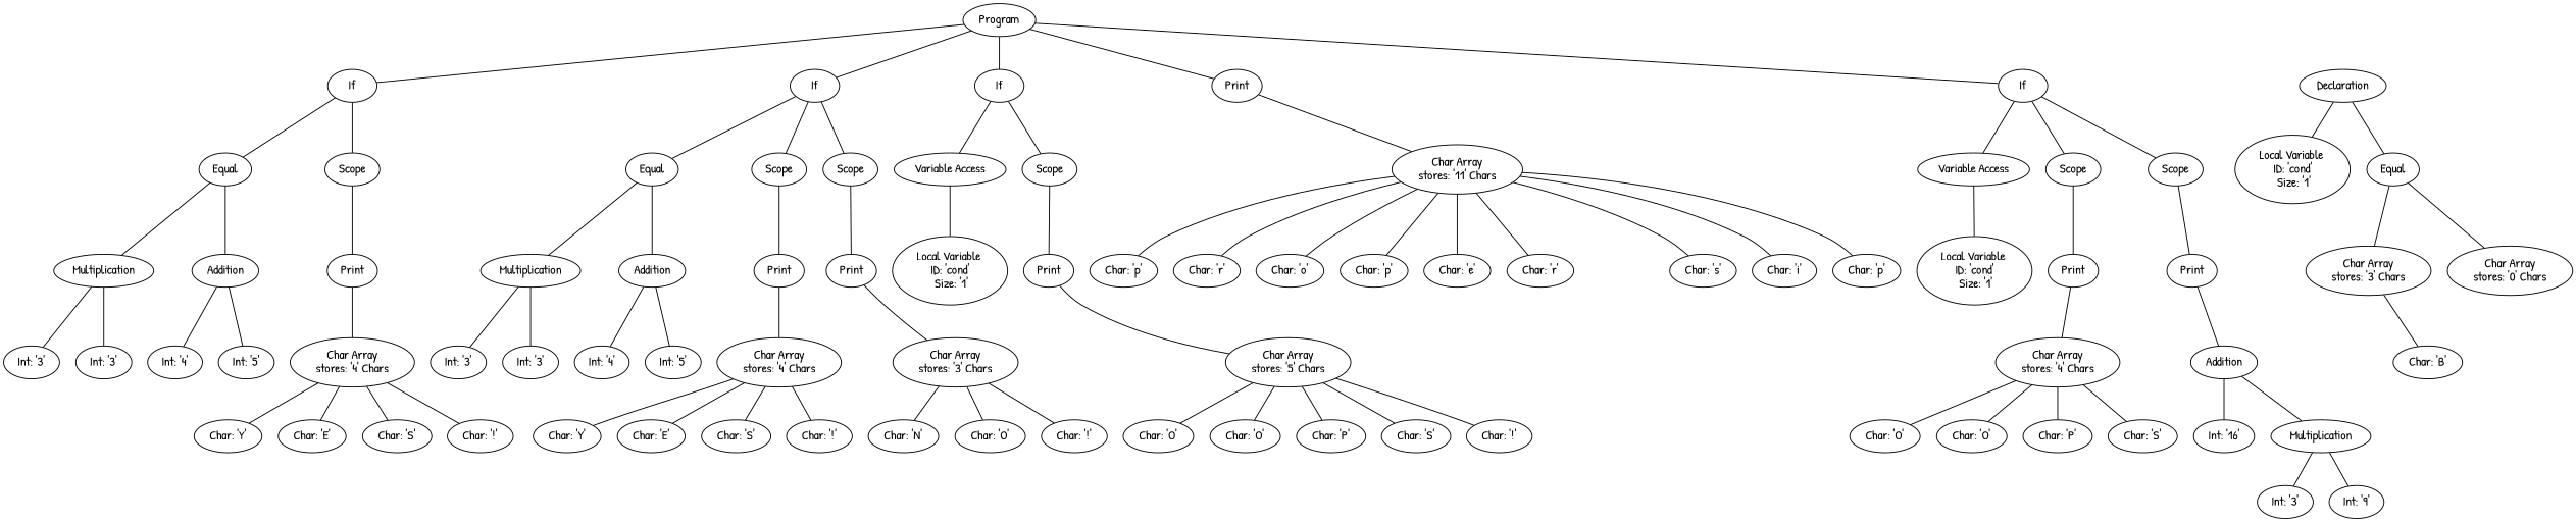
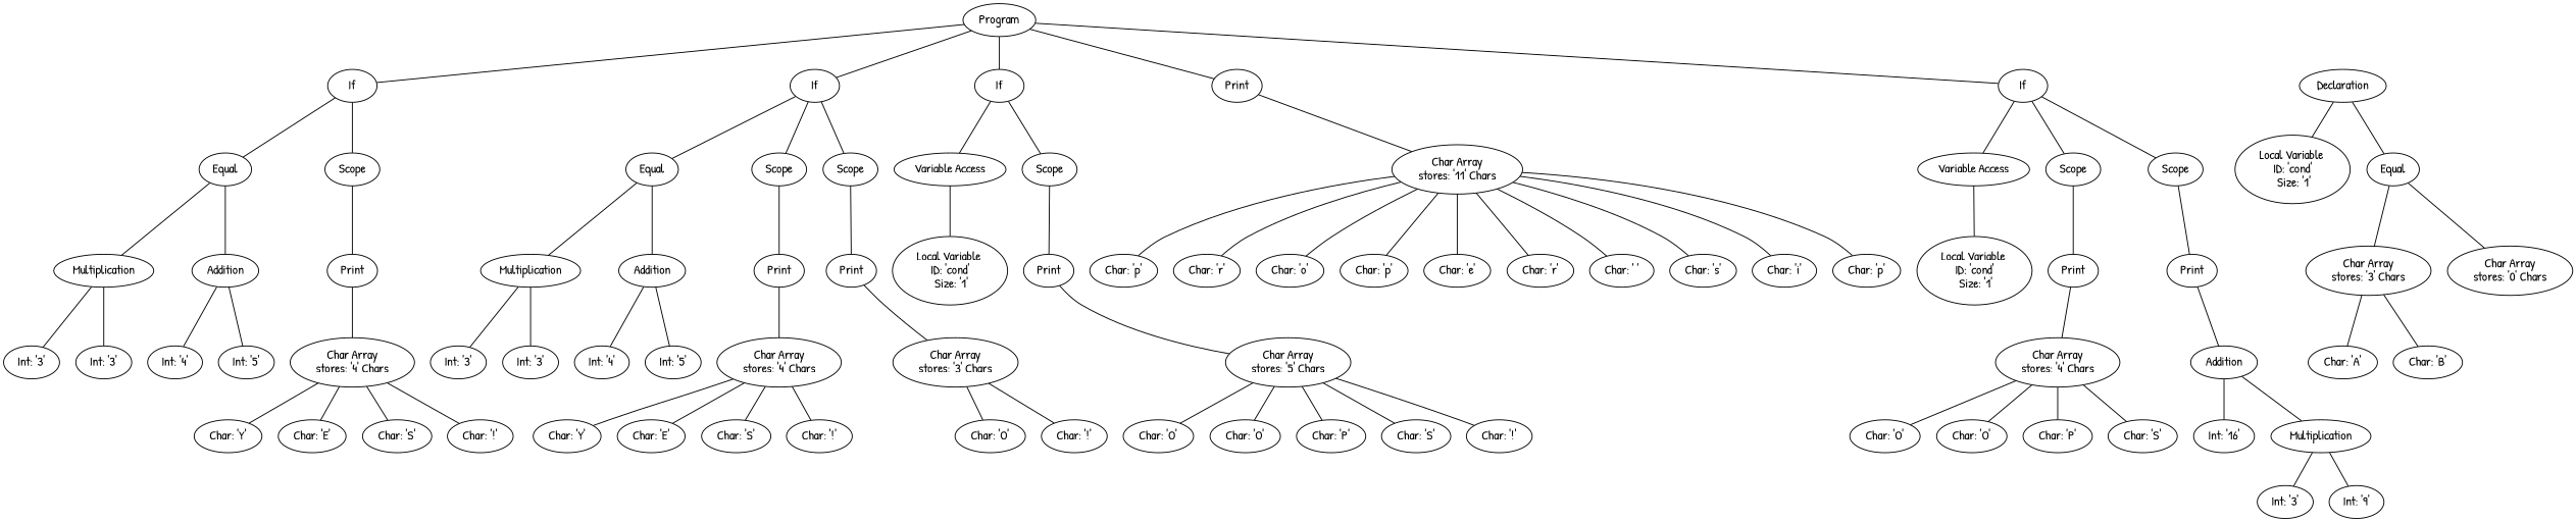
  graph {
    fontname="Patrick Hand"
    node [fontname="Patrick Hand"]
    edge [fontname="Patrick Hand"]
    n1 [label=<Program>]
    n2 [label=<If>]
    n3 [label=<If>]
    n4 [label=<Declaration>]
    n5 [label=<If>]
    n6 [label=<Print>]
    n7 [label=<If>]
    n8 [label=<Equal>]
    n9 [label=<Scope>]
    n10 [label=<Equal>]
    n11 [label=<Scope>]
    n12 [label=<Scope>]
    n13 [label=<Local Variable <br/>ID: 'cond'<br/> Size: '1'>]
    n14 [label=<Equal>]
    n15 [label=<Variable Access>]
    n16 [label=<Scope>]
    n17 [label=<Char Array<br/>stores: '11' Chars>]
    n18 [label=<Variable Access>]
    n19 [label=<Scope>]
    n20 [label=<Scope>]
    n21 [label=<Multiplication>]
    n22 [label=<Addition>]
    n23 [label=<Print>]
    n24 [label=<Multiplication>]
    n25 [label=<Addition>]
    n26 [label=<Print>]
    n27 [label=<Print>]
    n28 [label=<Char Array<br/>stores: '3' Chars>]
    n29 [label=<Char Array<br/>stores: '0' Chars>]
    n30 [label=<Local Variable <br/>ID: 'cond'<br/> Size: '1'>]
    n31 [label=<Print>]
    n32 [label=<Char: 'p'>]
    n33 [label=<Char: 'r'>]
    n34 [label=<Char: 'o'>]
    n35 [label=<Char: 'p'>]
    n36 [label=<Char: 'e'>]
    n37 [label=<Char: 'r'>]
+   n38 [label=<Char: ' '>]
    n39 [label=<Char: 's'>]
    n40 [label=<Char: 'i'>]
    n41 [label=<Char: 'p'>]
    n42 [label=<Local Variable <br/>ID: 'cond'<br/> Size: '1'>]
    n43 [label=<Print>]
    n44 [label=<Print>]
    n45 [label=<Int: '3'>]
    n46 [label=<Int: '3'>]
    n47 [label=<Int: '4'>]
    n48 [label=<Int: '5'>]
    n49 [label=<Char Array<br/>stores: '4' Chars>]
    n50 [label=<Int: '3'>]
    n51 [label=<Int: '3'>]
    n52 [label=<Int: '4'>]
    n53 [label=<Int: '5'>]
    n54 [label=<Char Array<br/>stores: '4' Chars>]
    n55 [label=<Char Array<br/>stores: '3' Chars>]
+   n56 [label=<Char: 'A'>]
    n57 [label=<Char: 'B'>]
    n58 [label=<Char Array<br/>stores: '5' Chars>]
    n59 [label=<Char Array<br/>stores: '4' Chars>]
    n60 [label=<Addition>]
    n61 [label=<Char: 'Y'>]
    n62 [label=<Char: 'E'>]
    n63 [label=<Char: 'S'>]
    n64 [label=<Char: '!'>]
    n65 [label=<Char: 'Y'>]
    n66 [label=<Char: 'E'>]
    n67 [label=<Char: 'S'>]
    n68 [label=<Char: '!'>]
-   n69 [label=<Char: 'N'>]
    n70 [label=<Char: 'O'>]
    n71 [label=<Char: '!'>]
    n72 [label=<Char: 'O'>]
    n73 [label=<Char: 'O'>]
    n74 [label=<Char: 'P'>]
    n75 [label=<Char: 'S'>]
    n76 [label=<Char: '!'>]
    n77 [label=<Char: 'O'>]
    n78 [label=<Char: 'O'>]
    n79 [label=<Char: 'P'>]
    n80 [label=<Char: 'S'>]
    n81 [label=<Int: '16'>]
    n82 [label=<Multiplication>]
    n83 [label=<Int: '3'>]
    n84 [label=<Int: '9'>]
    subgraph sub_1 {
      rank=same
      n1
    }
    subgraph sub_2 {
      rank=same
      n2
      n3
      n4
      n5
      n6
      n7
    }
    subgraph sub_3 {
      rank=same
      n8
      n9
      n10
      n11
      n12
      n13
      n14
      n15
      n16
      n17
      n18
      n19
      n20
    }
    subgraph sub_4 {
      rank=same
      n21
      n22
      n23
      n24
      n25
      n26
      n27
      n28
      n29
      n30
      n31
      n32
      n33
      n34
      n35
      n36
      n37
+     n38
      n39
      n40
      n41
      n42
      n43
      n44
    }
    subgraph sub_5 {
      rank=same
      n45
      n46
      n47
      n48
      n49
      n50
      n51
      n52
      n53
      n54
      n55
+     n56
      n57
      n58
      n59
      n60
    }
    subgraph sub_6 {
      rank=same
      n61
      n62
      n63
      n64
      n65
      n66
      n67
      n68
-     n69
      n70
      n71
      n72
      n73
      n74
      n75
      n76
      n77
      n78
      n79
      n80
      n81
      n82
    }
    subgraph sub_7 {
      rank=same
      n83
      n84
    }
    n1 -- n2
    n1 -- n3
    n1 -- n5
    n1 -- n6
    n1 -- n7
    n2 -- n8
    n2 -- n9
    n3 -- n10
    n3 -- n11
    n3 -- n12
    n4 -- n13
    n4 -- n14
    n5 -- n15
    n5 -- n16
    n6 -- n17
    n7 -- n18
    n7 -- n19
    n7 -- n20
    n8 -- n21
    n8 -- n22
    n9 -- n23
    n10 -- n24
    n10 -- n25
    n11 -- n26
    n12 -- n27
    n14 -- n28
    n14 -- n29
    n15 -- n30
    n16 -- n31
    n17 -- n32
    n17 -- n33
    n17 -- n34
    n17 -- n35
    n17 -- n36
    n17 -- n37
+   n17 -- n38
    n17 -- n39
    n17 -- n40
    n17 -- n41
    n18 -- n42
    n19 -- n43
    n20 -- n44
    n21 -- n45
    n21 -- n46
    n22 -- n47
    n22 -- n48
    n23 -- n49
    n24 -- n50
    n24 -- n51
    n25 -- n52
    n25 -- n53
    n26 -- n54
    n27 -- n55
+   n28 -- n56
    n28 -- n57
    n31 -- n58
    n43 -- n59
    n44 -- n60
    n49 -- n61
    n49 -- n62
    n49 -- n63
    n49 -- n64
    n54 -- n65
    n54 -- n66
    n54 -- n67
    n54 -- n68
-   n55 -- n69
    n55 -- n70
    n55 -- n71
    n58 -- n72
    n58 -- n73
    n58 -- n74
    n58 -- n75
    n58 -- n76
    n59 -- n77
    n59 -- n78
    n59 -- n79
    n59 -- n80
    n60 -- n81
    n60 -- n82
    n82 -- n83
    n82 -- n84
  }
